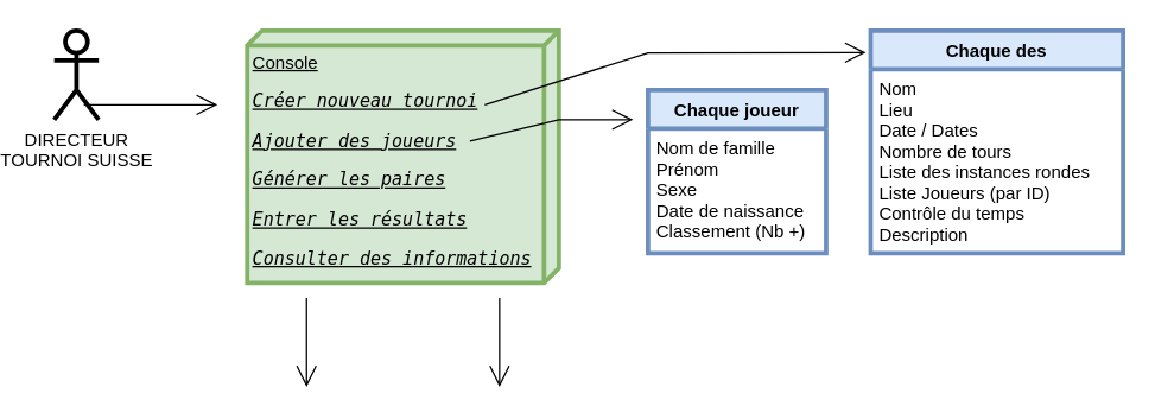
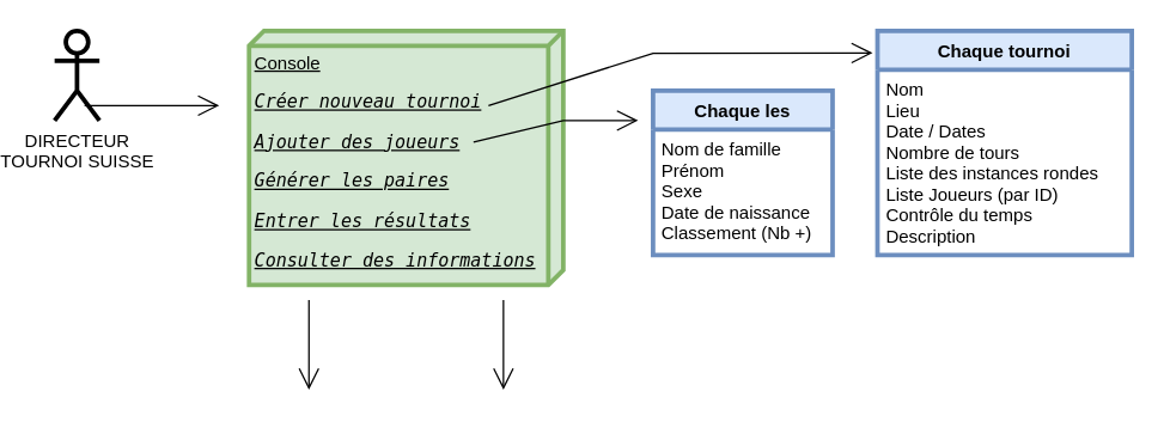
  <mxCell id="0" />
  <mxCell id="1" parent="0" />
  <mxCell id="2" value="DIRECTEUR &lt;br&gt;TOURNOI SUISSE" style="shape=umlActor;verticalLabelPosition=bottom;verticalAlign=top;html=1;strokeWidth=3;" vertex="1" parent="1"><mxGeometry x="20" y="20" width="30" height="60" as="geometry" /></mxCell>
  <mxCell id="3" value="" style="endArrow=open;endFill=1;endSize=12;html=1;rounded=0;" edge="1" parent="1"><mxGeometry width="160" relative="1" as="geometry"><mxPoint x="40" y="70" as="sourcePoint" /><mxPoint x="130" y="70" as="targetPoint" /></mxGeometry></mxCell>
  <mxCell id="4" value="Console&lt;br&gt;&lt;pre&gt;&lt;i&gt;Créer nouveau tournoi&lt;/i&gt;&lt;/pre&gt;&lt;pre&gt;&lt;i&gt;Ajouter des joueurs&lt;/i&gt;&lt;/pre&gt;&lt;pre&gt;&lt;i&gt;Générer les paires&lt;/i&gt;&lt;/pre&gt;&lt;pre&gt;&lt;i&gt;Entrer les résultats&lt;/i&gt;&lt;/pre&gt;&lt;pre&gt;&lt;i&gt;Consulter des informations&lt;/i&gt;&lt;/pre&gt;" style="verticalAlign=top;align=left;spacingTop=8;spacingLeft=2;spacingRight=12;shape=cube;size=10;direction=south;fontStyle=4;html=1;strokeWidth=3;fillColor=#d5e8d4;strokeColor=#82b366;" vertex="1" parent="1"><mxGeometry x="150" y="20" width="210" height="170" as="geometry" /></mxCell>
  <mxCell id="5" value="" style="endArrow=open;endFill=1;endSize=12;html=1;rounded=0;entryX=-0.019;entryY=0.099;entryDx=0;entryDy=0;entryPerimeter=0;" edge="1" parent="1" target="9"><mxGeometry width="160" relative="1" as="geometry"><mxPoint x="310" y="70" as="sourcePoint" /><mxPoint x="480" y="70" as="targetPoint" /><Array as="points"><mxPoint x="420" y="35" /></Array></mxGeometry></mxCell>
  <mxCell id="6" value="" style="endArrow=open;endFill=1;endSize=12;html=1;rounded=0;" edge="1" parent="1"><mxGeometry width="160" relative="1" as="geometry"><mxPoint x="300" y="94.5" as="sourcePoint" /><mxPoint x="410" y="80" as="targetPoint" /><Array as="points"><mxPoint x="360" y="80" /></Array></mxGeometry></mxCell>
  <mxCell id="7" value="" style="endArrow=open;endFill=1;endSize=12;html=1;rounded=0;" edge="1" parent="1"><mxGeometry width="160" relative="1" as="geometry"><mxPoint x="320" y="200" as="sourcePoint" /><mxPoint x="320" y="260" as="targetPoint" /></mxGeometry></mxCell>
  <mxCell id="8" value="" style="endArrow=open;endFill=1;endSize=12;html=1;rounded=0;" edge="1" parent="1"><mxGeometry width="160" relative="1" as="geometry"><mxPoint x="190" y="200" as="sourcePoint" /><mxPoint x="190" y="260" as="targetPoint" /></mxGeometry></mxCell>
- <mxCell id="9" value="Chaque des" style="swimlane;fontStyle=1;align=center;verticalAlign=top;childLayout=stackLayout;horizontal=1;startSize=26;horizontalStack=0;resizeParent=1;resizeParentMax=0;resizeLast=0;collapsible=1;marginBottom=0;strokeWidth=3;fillColor=#dae8fc;strokeColor=#6c8ebf;" vertex="1" parent="1"><mxGeometry x="570" y="20" width="170" height="150" as="geometry" /></mxCell>
+ <mxCell id="9" value="Chaque tournoi" style="swimlane;fontStyle=1;align=center;verticalAlign=top;childLayout=stackLayout;horizontal=1;startSize=26;horizontalStack=0;resizeParent=1;resizeParentMax=0;resizeLast=0;collapsible=1;marginBottom=0;strokeWidth=3;fillColor=#dae8fc;strokeColor=#6c8ebf;" vertex="1" parent="1"><mxGeometry x="570" y="20" width="170" height="150" as="geometry" /></mxCell>
  <mxCell id="10" value="Nom&#10;Lieu&#10;Date / Dates&#10;Nombre de tours&#10;Liste des instances rondes&#10;Liste Joueurs (par ID)&#10;Contrôle du temps&#10;Description" style="text;strokeColor=none;fillColor=none;align=left;verticalAlign=top;spacingLeft=4;spacingRight=4;overflow=hidden;rotatable=0;points=[[0,0.5],[1,0.5]];portConstraint=eastwest;" vertex="1" parent="9"><mxGeometry y="26" width="170" height="124" as="geometry" /></mxCell>
- <mxCell id="11" value="Chaque joueur" style="swimlane;fontStyle=1;align=center;verticalAlign=top;childLayout=stackLayout;horizontal=1;startSize=26;horizontalStack=0;resizeParent=1;resizeParentMax=0;resizeLast=0;collapsible=1;marginBottom=0;strokeWidth=3;fillColor=#dae8fc;strokeColor=#6c8ebf;" vertex="1" parent="1"><mxGeometry x="420" y="60" width="120" height="110" as="geometry" /></mxCell>
+ <mxCell id="11" value="Chaque les" style="swimlane;fontStyle=1;align=center;verticalAlign=top;childLayout=stackLayout;horizontal=1;startSize=26;horizontalStack=0;resizeParent=1;resizeParentMax=0;resizeLast=0;collapsible=1;marginBottom=0;strokeWidth=3;fillColor=#dae8fc;strokeColor=#6c8ebf;" vertex="1" parent="1"><mxGeometry x="420" y="60" width="120" height="110" as="geometry" /></mxCell>
  <mxCell id="12" value="Nom de famille&#10;Prénom&#10;Sexe&#10;Date de naissance&#10;Classement (Nb +)" style="text;strokeColor=none;fillColor=none;align=left;verticalAlign=top;spacingLeft=4;spacingRight=4;overflow=hidden;rotatable=0;points=[[0,0.5],[1,0.5]];portConstraint=eastwest;" vertex="1" parent="11"><mxGeometry y="26" width="120" height="84" as="geometry" /></mxCell>
